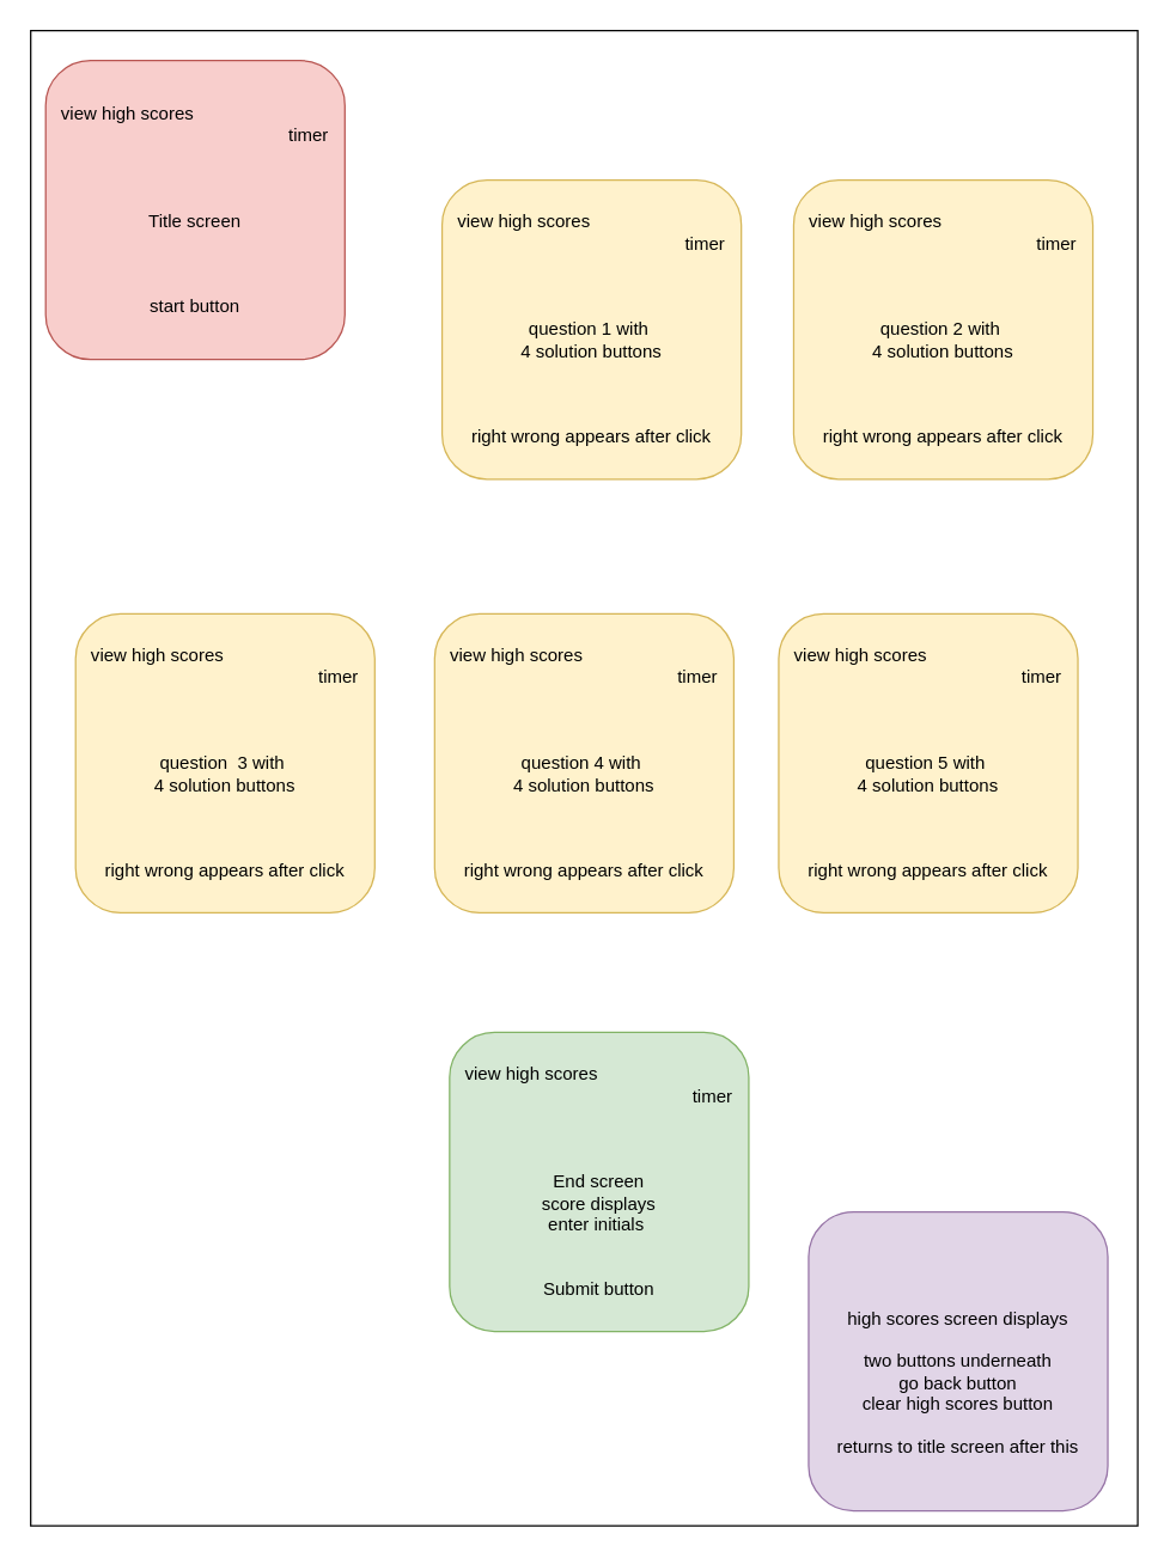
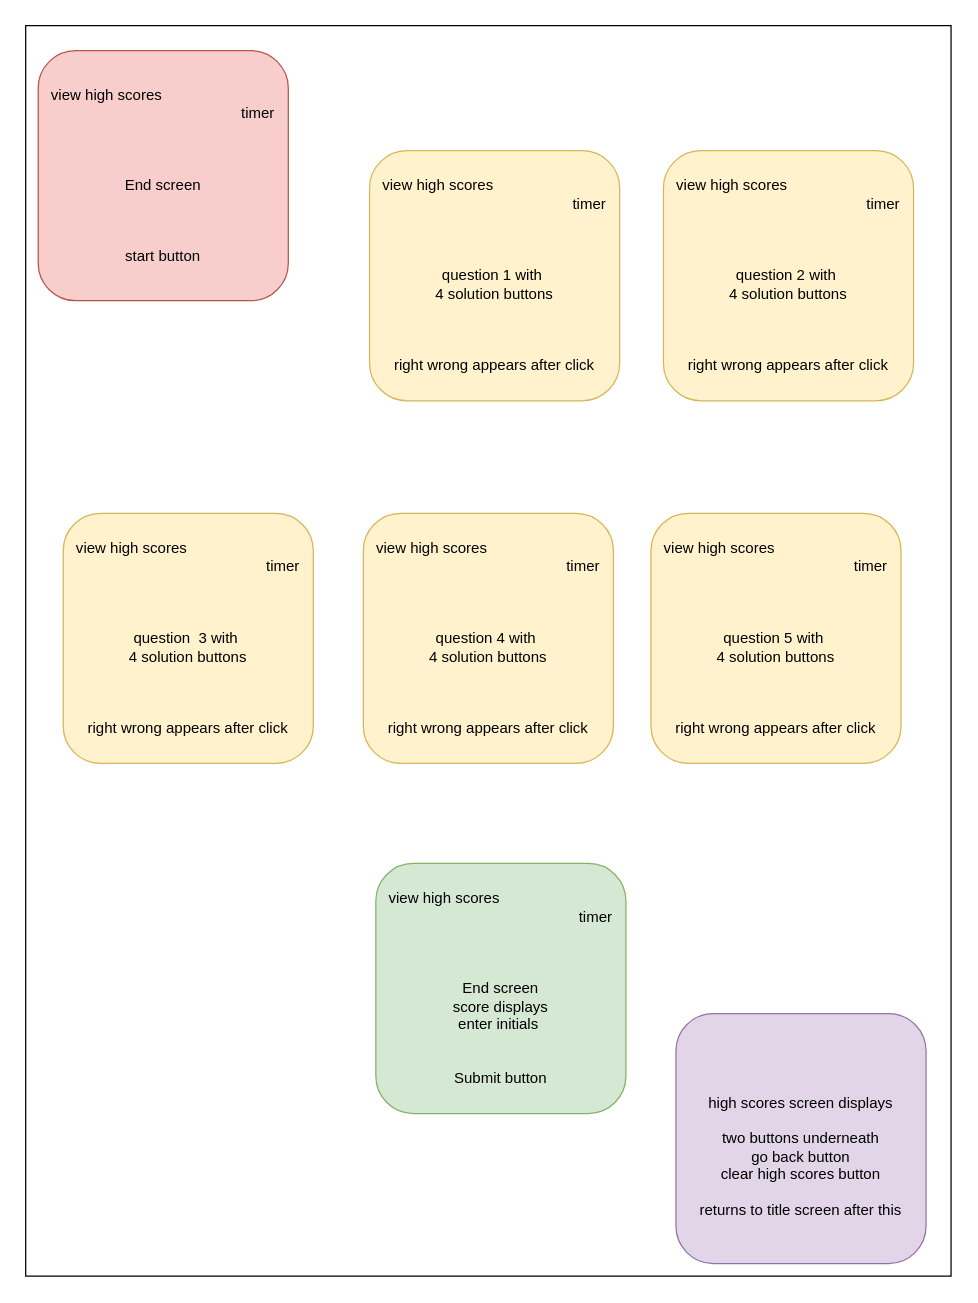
  <mxCell id="0" />
  <mxCell id="1" parent="0" />
  <mxCell id="2" value="" style="rounded=0;whiteSpace=wrap;html=1;" parent="1" vertex="1"><mxGeometry x="20" y="20" width="740" height="1000" as="geometry" /></mxCell>
- <mxCell id="3" value="&lt;div style=&quot;text-align: left;&quot;&gt;view high scores&amp;nbsp; &amp;nbsp; &amp;nbsp; &amp;nbsp; &amp;nbsp; &amp;nbsp; &amp;nbsp; &amp;nbsp; &amp;nbsp; &amp;nbsp; &amp;nbsp; &amp;nbsp; &amp;nbsp; &amp;nbsp;&lt;/div&gt;&lt;div style=&quot;text-align: right;&quot;&gt;timer&lt;/div&gt;&lt;br&gt;&lt;br&gt;&lt;br&gt;Title screen&lt;br&gt;&lt;br&gt;&lt;br&gt;&lt;br&gt;start button" style="rounded=1;whiteSpace=wrap;html=1;fillColor=#f8cecc;strokeColor=#b85450;" vertex="1" parent="1"><mxGeometry x="30" y="40" width="200" height="200" as="geometry" /></mxCell>
+ <mxCell id="3" value="&lt;div style=&quot;text-align: left;&quot;&gt;view high scores&amp;nbsp; &amp;nbsp; &amp;nbsp; &amp;nbsp; &amp;nbsp; &amp;nbsp; &amp;nbsp; &amp;nbsp; &amp;nbsp; &amp;nbsp; &amp;nbsp; &amp;nbsp; &amp;nbsp; &amp;nbsp;&lt;/div&gt;&lt;div style=&quot;text-align: right;&quot;&gt;timer&lt;/div&gt;&lt;br&gt;&lt;br&gt;&lt;br&gt;End screen&lt;br&gt;&lt;br&gt;&lt;br&gt;&lt;br&gt;start button" style="rounded=1;whiteSpace=wrap;html=1;fillColor=#f8cecc;strokeColor=#b85450;" vertex="1" parent="1"><mxGeometry x="30" y="40" width="200" height="200" as="geometry" /></mxCell>
  <mxCell id="4" value="&lt;div style=&quot;text-align: left;&quot;&gt;view high scores&amp;nbsp; &amp;nbsp; &amp;nbsp; &amp;nbsp; &amp;nbsp; &amp;nbsp; &amp;nbsp; &amp;nbsp; &amp;nbsp; &amp;nbsp; &amp;nbsp; &amp;nbsp; &amp;nbsp; &amp;nbsp;&lt;/div&gt;&lt;div style=&quot;text-align: right;&quot;&gt;timer&lt;/div&gt;&lt;br&gt;&lt;br&gt;&lt;br&gt;question 1 with&amp;nbsp;&lt;br&gt;4 solution buttons&lt;br&gt;&lt;br&gt;&lt;br&gt;&lt;br&gt;right wrong appears after click" style="rounded=1;whiteSpace=wrap;html=1;fillColor=#fff2cc;strokeColor=#d6b656;" vertex="1" parent="1"><mxGeometry x="295" y="120" width="200" height="200" as="geometry" /></mxCell>
  <mxCell id="5" value="&lt;div style=&quot;text-align: left;&quot;&gt;view high scores&amp;nbsp; &amp;nbsp; &amp;nbsp; &amp;nbsp; &amp;nbsp; &amp;nbsp; &amp;nbsp; &amp;nbsp; &amp;nbsp; &amp;nbsp; &amp;nbsp; &amp;nbsp; &amp;nbsp; &amp;nbsp;&lt;/div&gt;&lt;div style=&quot;text-align: right;&quot;&gt;timer&lt;/div&gt;&lt;br&gt;&lt;br&gt;&lt;br&gt;End screen&lt;br&gt;score displays&lt;br&gt;enter initials&amp;nbsp;&lt;br&gt;&lt;br&gt;&lt;br&gt;Submit button" style="rounded=1;whiteSpace=wrap;html=1;fillColor=#d5e8d4;strokeColor=#82b366;" vertex="1" parent="1"><mxGeometry x="300" y="690" width="200" height="200" as="geometry" /></mxCell>
  <mxCell id="6" value="&lt;div style=&quot;text-align: left;&quot;&gt;&lt;br&gt;&lt;/div&gt;&lt;br&gt;high scores screen displays&lt;br&gt;&lt;br&gt;two buttons underneath&lt;br&gt;go back button&lt;br&gt;clear high scores button&lt;br&gt;&lt;br&gt;returns to title screen after this" style="rounded=1;whiteSpace=wrap;html=1;fillColor=#e1d5e7;strokeColor=#9673a6;" vertex="1" parent="1"><mxGeometry x="540" y="810" width="200" height="200" as="geometry" /></mxCell>
  <mxCell id="7" value="&lt;div style=&quot;text-align: left;&quot;&gt;view high scores&amp;nbsp; &amp;nbsp; &amp;nbsp; &amp;nbsp; &amp;nbsp; &amp;nbsp; &amp;nbsp; &amp;nbsp; &amp;nbsp; &amp;nbsp; &amp;nbsp; &amp;nbsp; &amp;nbsp; &amp;nbsp;&lt;/div&gt;&lt;div style=&quot;text-align: right;&quot;&gt;timer&lt;/div&gt;&lt;br&gt;&lt;br&gt;&lt;br&gt;question&amp;nbsp; 3 with&amp;nbsp;&lt;br&gt;4 solution buttons&lt;br&gt;&lt;br&gt;&lt;br&gt;&lt;br&gt;right wrong appears after click" style="rounded=1;whiteSpace=wrap;html=1;fillColor=#fff2cc;strokeColor=#d6b656;" vertex="1" parent="1"><mxGeometry x="50" y="410" width="200" height="200" as="geometry" /></mxCell>
  <mxCell id="8" value="&lt;div style=&quot;text-align: left;&quot;&gt;view high scores&amp;nbsp; &amp;nbsp; &amp;nbsp; &amp;nbsp; &amp;nbsp; &amp;nbsp; &amp;nbsp; &amp;nbsp; &amp;nbsp; &amp;nbsp; &amp;nbsp; &amp;nbsp; &amp;nbsp; &amp;nbsp;&lt;/div&gt;&lt;div style=&quot;text-align: right;&quot;&gt;timer&lt;/div&gt;&lt;br&gt;&lt;br&gt;&lt;br&gt;question 2 with&amp;nbsp;&lt;br&gt;4 solution buttons&lt;br&gt;&lt;br&gt;&lt;br&gt;&lt;br&gt;right wrong appears after click" style="rounded=1;whiteSpace=wrap;html=1;fillColor=#fff2cc;strokeColor=#d6b656;" vertex="1" parent="1"><mxGeometry x="530" y="120" width="200" height="200" as="geometry" /></mxCell>
  <mxCell id="9" value="&lt;div style=&quot;text-align: left;&quot;&gt;view high scores&amp;nbsp; &amp;nbsp; &amp;nbsp; &amp;nbsp; &amp;nbsp; &amp;nbsp; &amp;nbsp; &amp;nbsp; &amp;nbsp; &amp;nbsp; &amp;nbsp; &amp;nbsp; &amp;nbsp; &amp;nbsp;&lt;/div&gt;&lt;div style=&quot;text-align: right;&quot;&gt;timer&lt;/div&gt;&lt;br&gt;&lt;br&gt;&lt;br&gt;question 5 with&amp;nbsp;&lt;br&gt;4 solution buttons&lt;br&gt;&lt;br&gt;&lt;br&gt;&lt;br&gt;right wrong appears after click" style="rounded=1;whiteSpace=wrap;html=1;fillColor=#fff2cc;strokeColor=#d6b656;" vertex="1" parent="1"><mxGeometry x="520" y="410" width="200" height="200" as="geometry" /></mxCell>
  <mxCell id="10" value="&lt;div style=&quot;text-align: left;&quot;&gt;view high scores&amp;nbsp; &amp;nbsp; &amp;nbsp; &amp;nbsp; &amp;nbsp; &amp;nbsp; &amp;nbsp; &amp;nbsp; &amp;nbsp; &amp;nbsp; &amp;nbsp; &amp;nbsp; &amp;nbsp; &amp;nbsp;&lt;/div&gt;&lt;div style=&quot;text-align: right;&quot;&gt;timer&lt;/div&gt;&lt;br&gt;&lt;br&gt;&lt;br&gt;question 4 with&amp;nbsp;&lt;br&gt;4 solution buttons&lt;br&gt;&lt;br&gt;&lt;br&gt;&lt;br&gt;right wrong appears after click" style="rounded=1;whiteSpace=wrap;html=1;fillColor=#fff2cc;strokeColor=#d6b656;" vertex="1" parent="1"><mxGeometry x="290" y="410" width="200" height="200" as="geometry" /></mxCell>
